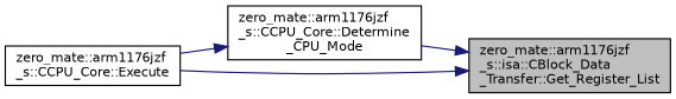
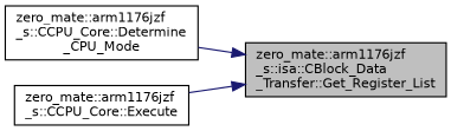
  digraph {
    rankdir=RL
    node [color=black fontname=Helvetica fontsize=10 shape=record]
    edge [color=midnightblue dir=back fontname=Helvetica fontsize=10 labelfontname=Helvetica labelfontsize=10 style=solid]
    n1 [fillcolor=grey75 fontcolor=black height=0.2 label="zero_mate::arm1176jzf\l_s::isa::CBlock_Data\l_Transfer::Get_Register_List" style=filled width=0.4]
    n2 [height=0.2 label="zero_mate::arm1176jzf\l_s::CCPU_Core::Determine\l_CPU_Mode" width=0.4]
    n3 [height=0.2 label="zero_mate::arm1176jzf\l_s::CCPU_Core::Execute" width=0.4]
    n1 -> n2
    n1 -> n3
-   n2 -> n3
  }
